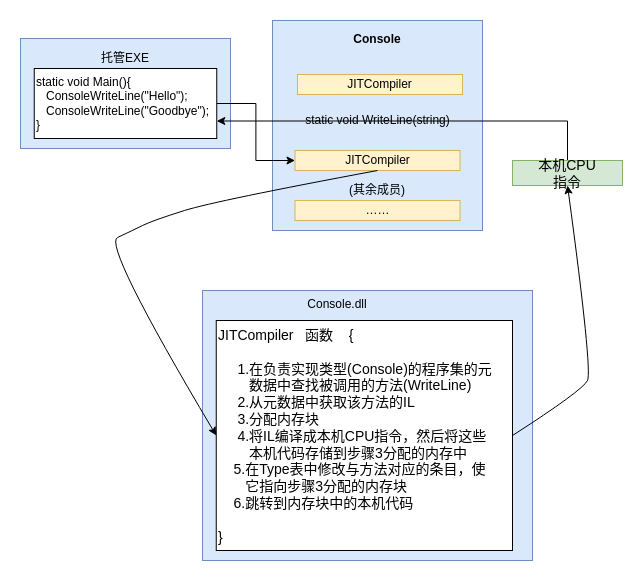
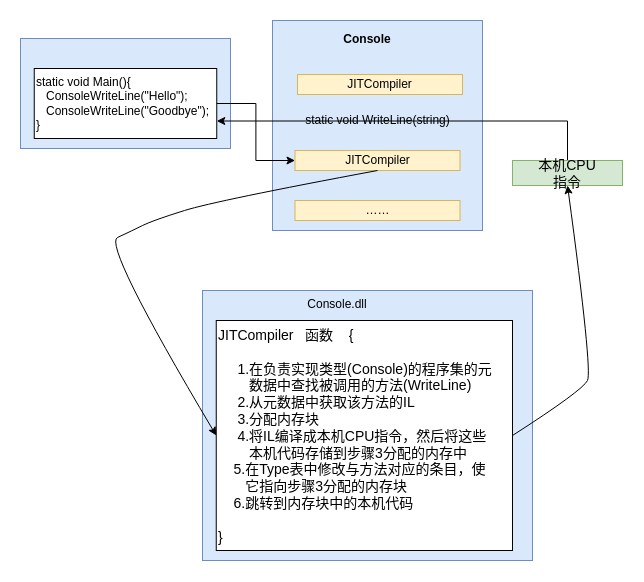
  <mxCell id="0" />
  <mxCell id="1" parent="0" />
  <mxCell id="2" value="" style="rounded=0;whiteSpace=wrap;html=1;fillColor=#dae8fc;strokeColor=#6c8ebf;" vertex="1" parent="1"><mxGeometry x="20" y="38" width="210" height="110" as="geometry" /></mxCell>
  <mxCell id="3" value="static void Main(){&lt;br&gt;&amp;nbsp; &amp;nbsp;ConsoleWriteLine(&quot;Hello&quot;);&lt;br&gt;&amp;nbsp; &amp;nbsp;ConsoleWriteLine(&quot;Goodbye&quot;);&lt;br&gt;}" style="rounded=0;whiteSpace=wrap;html=1;align=left;verticalAlign=top;" vertex="1" parent="1"><mxGeometry x="33.75" y="68" width="182.5" height="70" as="geometry" /></mxCell>
- <mxCell id="4" value="托管EXE" style="text;html=1;strokeColor=none;fillColor=none;align=center;verticalAlign=middle;whiteSpace=wrap;rounded=0;" vertex="1" parent="1"><mxGeometry x="85" y="48" width="80" height="20" as="geometry" /></mxCell>
  <mxCell id="5" value="" style="rounded=0;whiteSpace=wrap;html=1;fillColor=#dae8fc;strokeColor=#6c8ebf;" vertex="1" parent="1"><mxGeometry x="272" y="20" width="210" height="210" as="geometry" /></mxCell>
- <mxCell id="6" value="Console" style="text;html=1;strokeColor=none;fillColor=none;align=center;verticalAlign=middle;whiteSpace=wrap;rounded=0;fontStyle=1" vertex="1" parent="1"><mxGeometry x="337" y="29" width="80" height="20" as="geometry" /></mxCell>
+ <mxCell id="6" value="Console" style="text;html=1;strokeColor=none;fillColor=none;align=center;verticalAlign=middle;whiteSpace=wrap;rounded=0;fontStyle=1" vertex="1" parent="1"><mxGeometry x="327" y="29" width="80" height="20" as="geometry" /></mxCell>
  <mxCell id="7" value="static void WriteLine(string)" style="text;html=1;strokeColor=none;fillColor=none;align=center;verticalAlign=middle;whiteSpace=wrap;rounded=0;" vertex="1" parent="1"><mxGeometry x="289.5" y="110" width="175" height="20" as="geometry" /></mxCell>
  <mxCell id="8" value="JITCompiler" style="rounded=0;whiteSpace=wrap;html=1;fillColor=#fff2cc;strokeColor=#d6b656;" vertex="1" parent="1"><mxGeometry x="297" y="74" width="165" height="20" as="geometry" /></mxCell>
  <mxCell id="9" value="JITCompiler" style="rounded=0;whiteSpace=wrap;html=1;fillColor=#fff2cc;strokeColor=#d6b656;" vertex="1" parent="1"><mxGeometry x="294.5" y="150" width="165" height="20" as="geometry" /></mxCell>
- <mxCell id="10" value="(其余成员)" style="text;html=1;strokeColor=none;fillColor=none;align=center;verticalAlign=middle;whiteSpace=wrap;rounded=0;" vertex="1" parent="1"><mxGeometry x="332" y="180" width="90" height="20" as="geometry" /></mxCell>
  <mxCell id="11" value="……" style="rounded=0;whiteSpace=wrap;html=1;fillColor=#fff2cc;strokeColor=#d6b656;" vertex="1" parent="1"><mxGeometry x="294.5" y="200" width="165" height="20" as="geometry" /></mxCell>
  <mxCell id="12" value="" style="rounded=0;whiteSpace=wrap;html=1;fillColor=#dae8fc;strokeColor=#6c8ebf;" vertex="1" parent="1"><mxGeometry x="202" y="290" width="330" height="270" as="geometry" /></mxCell>
  <mxCell id="13" value="JITCompiler&amp;nbsp; &amp;nbsp;函数&amp;nbsp; &amp;nbsp; {&lt;br style=&quot;font-size: 14px;&quot;&gt;&amp;nbsp; &amp;nbsp; &amp;nbsp;&amp;nbsp;&lt;br style=&quot;font-size: 14px;&quot;&gt;&amp;nbsp; &amp;nbsp; &amp;nbsp;1.在负责实现类型(Console)的程序集的元&lt;br style=&quot;font-size: 14px;&quot;&gt;&amp;nbsp; &amp;nbsp; &amp;nbsp; &amp;nbsp; 数据中查找被调用的方法(WriteLine)&lt;br style=&quot;font-size: 14px;&quot;&gt;&amp;nbsp; &amp;nbsp; &amp;nbsp;2.从元数据中获取该方法的IL&lt;br style=&quot;font-size: 14px;&quot;&gt;&amp;nbsp; &amp;nbsp; &amp;nbsp;3.分配内存块&lt;br style=&quot;font-size: 14px;&quot;&gt;&amp;nbsp; &amp;nbsp; &amp;nbsp;4.将IL编译成本机CPU指令，然后将这些&lt;br style=&quot;font-size: 14px;&quot;&gt;&amp;nbsp; &amp;nbsp; &amp;nbsp; &amp;nbsp; 本机代码存储到步骤3分配的内存中&lt;br style=&quot;font-size: 14px;&quot;&gt;&amp;nbsp; &amp;nbsp; 5.在Type表中修改与方法对应的条目，使&lt;br style=&quot;font-size: 14px;&quot;&gt;&amp;nbsp; &amp;nbsp; &amp;nbsp; &amp;nbsp;它指向步骤3分配的内存块&lt;br style=&quot;font-size: 14px;&quot;&gt;&amp;nbsp; &amp;nbsp; 6.跳转到内存块中的本机代码&lt;br style=&quot;font-size: 14px;&quot;&gt;&lt;br style=&quot;font-size: 14px;&quot;&gt;}" style="rounded=0;whiteSpace=wrap;html=1;align=left;verticalAlign=top;fontSize=14;" vertex="1" parent="1"><mxGeometry x="215.75" y="320" width="296.25" height="230" as="geometry" /></mxCell>
  <mxCell id="14" value="Console.dll" style="text;html=1;strokeColor=none;fillColor=none;align=center;verticalAlign=middle;whiteSpace=wrap;rounded=0;" vertex="1" parent="1"><mxGeometry x="297" y="294" width="80" height="20" as="geometry" /></mxCell>
  <mxCell id="15" value="" style="curved=1;endArrow=classic;html=1;fontSize=14;exitX=0.5;exitY=1;exitDx=0;exitDy=0;entryX=0;entryY=0.5;entryDx=0;entryDy=0;" edge="1" parent="1" source="9" target="13"><mxGeometry width="50" height="50" relative="1" as="geometry"><mxPoint x="102" y="294" as="sourcePoint" /><mxPoint x="152" y="244" as="targetPoint" /><Array as="points"><mxPoint x="216" y="200" /><mxPoint x="152" y="220" /><mxPoint x="132" y="230" /><mxPoint x="102" y="244" /></Array></mxGeometry></mxCell>
  <mxCell id="16" style="edgeStyle=orthogonalEdgeStyle;rounded=0;orthogonalLoop=1;jettySize=auto;html=1;fontSize=14;entryX=1;entryY=0.75;entryDx=0;entryDy=0;" edge="1" parent="1" source="17" target="3"><mxGeometry relative="1" as="geometry"><mxPoint x="242" y="150" as="targetPoint" /><Array as="points"><mxPoint x="567" y="120" /><mxPoint x="216" y="120" /></Array></mxGeometry></mxCell>
  <mxCell id="17" value="本机CPU&lt;br&gt;指令" style="rounded=0;whiteSpace=wrap;html=1;fontSize=14;fillColor=#d5e8d4;strokeColor=#82b366;" vertex="1" parent="1"><mxGeometry x="512" y="160" width="110" height="25" as="geometry" /></mxCell>
  <mxCell id="18" style="edgeStyle=orthogonalEdgeStyle;rounded=0;orthogonalLoop=1;jettySize=auto;html=1;entryX=0;entryY=0.5;entryDx=0;entryDy=0;fontSize=14;" edge="1" parent="1" source="3" target="9"><mxGeometry relative="1" as="geometry" /></mxCell>
  <mxCell id="19" value="" style="curved=1;endArrow=classic;html=1;fontSize=14;exitX=1;exitY=0.5;exitDx=0;exitDy=0;entryX=0.5;entryY=1;entryDx=0;entryDy=0;" edge="1" parent="1" source="13" target="17"><mxGeometry width="50" height="50" relative="1" as="geometry"><mxPoint x="592" y="420" as="sourcePoint" /><mxPoint x="642" y="370" as="targetPoint" /><Array as="points"><mxPoint x="582" y="390" /><mxPoint x="592" y="370" /></Array></mxGeometry></mxCell>
